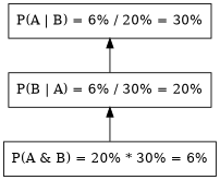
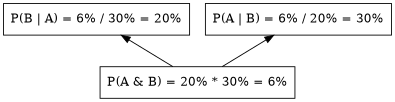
  digraph {
    rankdir=BT
    node [shape=rectangle]
    n1 [label="P(A & B) = 20% * 30% = 6%"]
    n2 [label="P(B | A) = 6% / 30% = 20%"]
    n3 [label="P(A | B) = 6% / 20% = 30%"]
    n1 -> n2
-   n2 -> n3
+   n1 -> n3
  }
